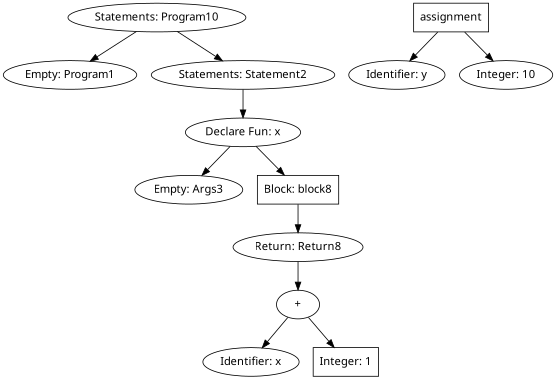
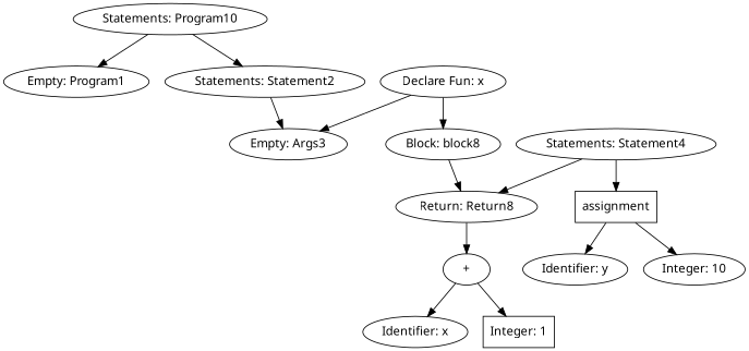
  digraph {
    fontname="Noto Sans"
    node [fontname="Noto Sans"]
    edge [fontname="Noto Sans"]
    n1 [label="Statements: Program10"]
    n2 [label="Empty: Program1"]
    n3 [label="Statements: Statement2"]
    n4 [label="Declare Fun: x"]
    n5 [label="Empty: Args3"]
-   n6 [label="Block: block8" shape=box]
+   n6 [label="Block: block8"]
    n7 [label="Return: Return8"]
+   n8 [label="Statements: Statement4"]
    n9 [label=assignment shape=box]
    n10 [label="Identifier: y"]
    n11 [label="Integer: 10" shape=ellipse]
    n12 [label="+"]
    n13 [label="Identifier: x"]
    n14 [label="Integer: 1" shape=box]
    n1 -> n2
    n1 -> n3
-   n3 -> n4
+   n3 -> n5
    n4 -> n5
    n4 -> n6
    n6 -> n7
    n7 -> n12
+   n8 -> n7
+   n8 -> n9
    n9 -> n10
    n9 -> n11
    n12 -> n13
    n12 -> n14
  }
